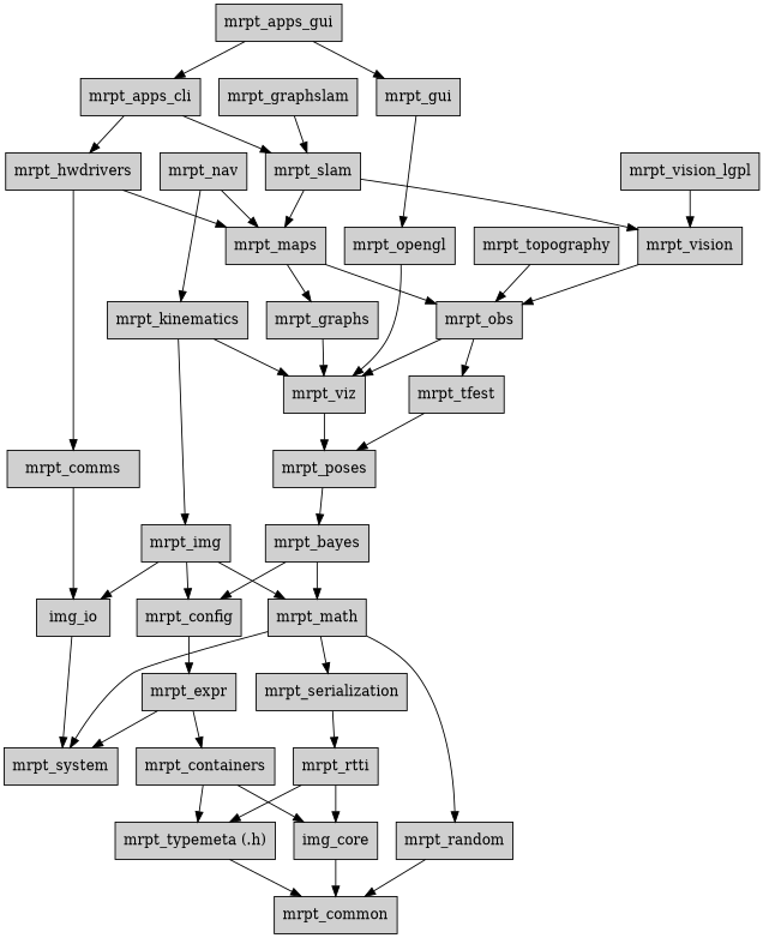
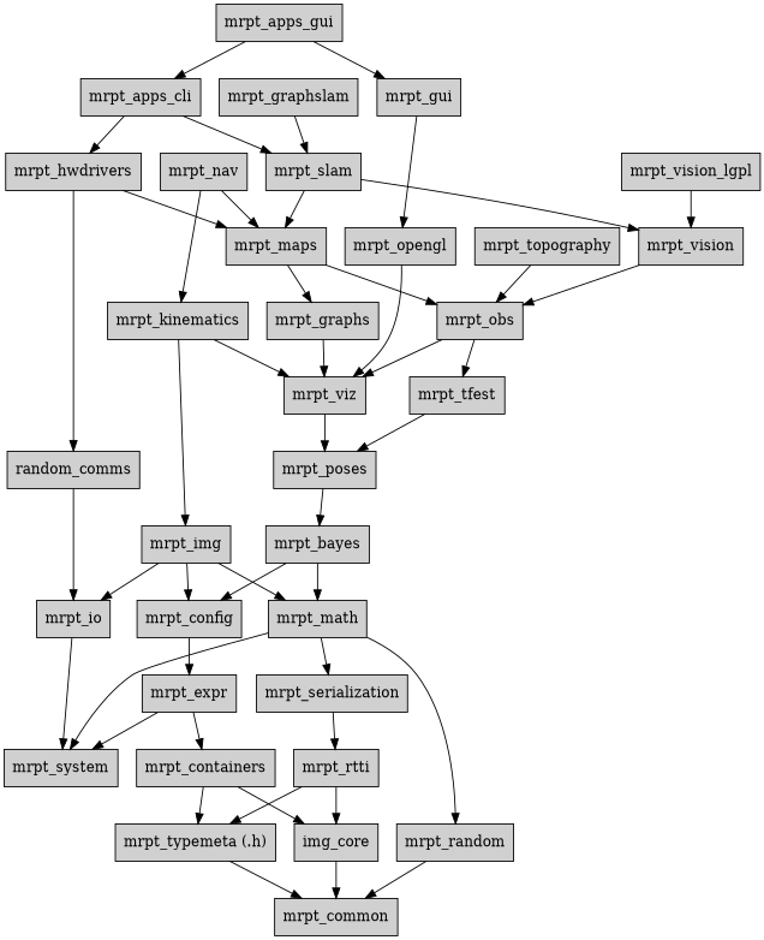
  digraph {
    node [fillcolor="#D0D0D0" shape=box style=filled]
    n1 [label=mrpt_common]
    n2 [label=mrpt_apps_gui]
    n3 [label=mrpt_apps_cli]
    n4 [label=mrpt_gui]
    n5 [label=mrpt_slam]
    n6 [label=mrpt_hwdrivers]
    n7 [label=mrpt_opengl]
    n8 [label=mrpt_maps]
    n9 [label=mrpt_vision]
-   n10 [label=mrpt_comms]
+   n10 [label=random_comms]
    n11 [label=mrpt_viz]
    n12 [label=mrpt_graphs]
    n13 [label=mrpt_obs]
-   n14 [label=img_io]
+   n14 [label=mrpt_io]
    n15 [label=mrpt_bayes]
    n16 [label=mrpt_math]
    n17 [label=mrpt_config]
    n18 [label=mrpt_system]
    n19 [label=mrpt_serialization]
    n20 [label=mrpt_random]
    n21 [label=mrpt_expr]
    n22 [label=mrpt_rtti]
    n23 [label=mrpt_containers]
    n24 [label=img_core]
    n25 [label="mrpt_typemeta (.h)"]
    n26 [label=mrpt_poses]
    n27 [label=mrpt_img]
    n28 [label=mrpt_graphslam]
    n29 [label=mrpt_tfest]
    n30 [label=mrpt_kinematics]
    n31 [label=mrpt_nav]
    n32 [label=mrpt_topography]
    n33 [label=mrpt_vision_lgpl]
    n2 -> n3
    n2 -> n4
    n3 -> n5
    n3 -> n6
    n4 -> n7
    n5 -> n8
    n5 -> n9
    n6 -> n8
    n6 -> n10
    n7 -> n11
    n8 -> n12
    n8 -> n13
    n9 -> n13
    n10 -> n14
    n11 -> n26
    n12 -> n11
    n13 -> n11
    n13 -> n29
    n14 -> n18
    n15 -> n16
    n15 -> n17
    n16 -> n18
    n16 -> n19
    n16 -> n20
    n17 -> n21
    n19 -> n22
    n20 -> n1
    n21 -> n18
    n21 -> n23
    n22 -> n24
    n22 -> n25
    n23 -> n24
    n23 -> n25
    n24 -> n1
    n25 -> n1
    n26 -> n15
    n27 -> n14
    n27 -> n16
    n27 -> n17
    n28 -> n5
    n29 -> n26
    n30 -> n11
    n30 -> n27
    n31 -> n8
    n31 -> n30
    n32 -> n13
    n33 -> n9
  }
